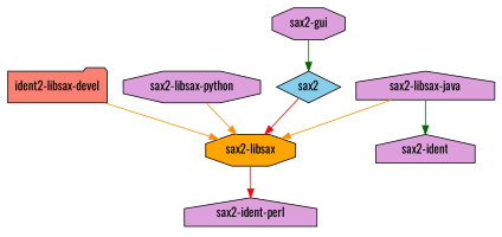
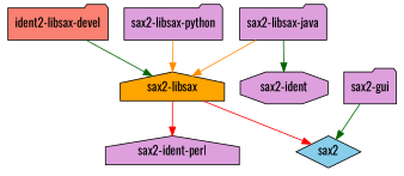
  digraph {
    fontname=Oswald
    node [fillcolor=plum fontname=Oswald shape=folder style=filled]
    edge [color=darkorange fontname=Oswald]
    sax2 [fillcolor=skyblue shape=diamond]
-   "sax2-libsax" [fillcolor=orange shape=octagon]
-   "sax2-ident" [shape=house]
+   "sax2-libsax" [fillcolor=orange shape=house]
+   "sax2-ident" [shape=octagon]
    n4 [label="sax2-ident-perl" shape=house]
-   "sax2-gui" [shape=octagon]
+   "sax2-gui"
    n6 [fillcolor=salmon label="ident2-libsax-devel"]
-   "sax2-libsax-python" [shape=octagon]
-   "sax2-libsax-java" [shape=house]
-   sax2 -> "sax2-libsax" [color=red]
+   "sax2-libsax-python"
+   "sax2-libsax-java"
+   "sax2-libsax" -> sax2 [color=red]
    "sax2-libsax" -> n4 [color=red]
    "sax2-gui" -> sax2 [color=darkgreen]
-   n6 -> "sax2-libsax"
+   n6 -> "sax2-libsax" [color=darkgreen]
    "sax2-libsax-python" -> "sax2-libsax"
    "sax2-libsax-java" -> "sax2-libsax"
    "sax2-libsax-java" -> "sax2-ident" [color=darkgreen]
  }
